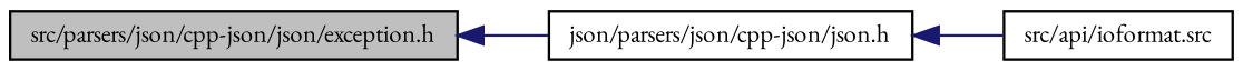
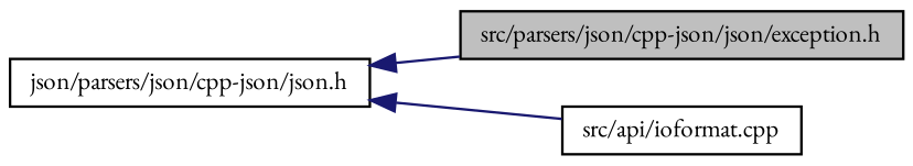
  digraph {
    fontname="EB Garamond"
    rankdir=LR
    node [color=black fillcolor=white fontname="EB Garamond" fontsize=10 shape=record style=filled]
    edge [color=midnightblue dir=back fontname="EB Garamond" fontsize=10 labelfontname=Helvetica labelfontsize=10 style=solid]
    n1 [fillcolor=grey75 fontcolor=black height=0.2 label="src/parsers/json/cpp-json/json/exception.h" width=0.4]
    n2 [height=0.2 label="json/parsers/json/cpp-json/json.h" width=0.4]
-   n3 [height=0.2 label="src/api/ioformat.src" width=0.4]
-   n1 -> n2
+   n3 [height=0.2 label="src/api/ioformat.cpp" width=0.4]
+   n2 -> n1
    n2 -> n3
  }
